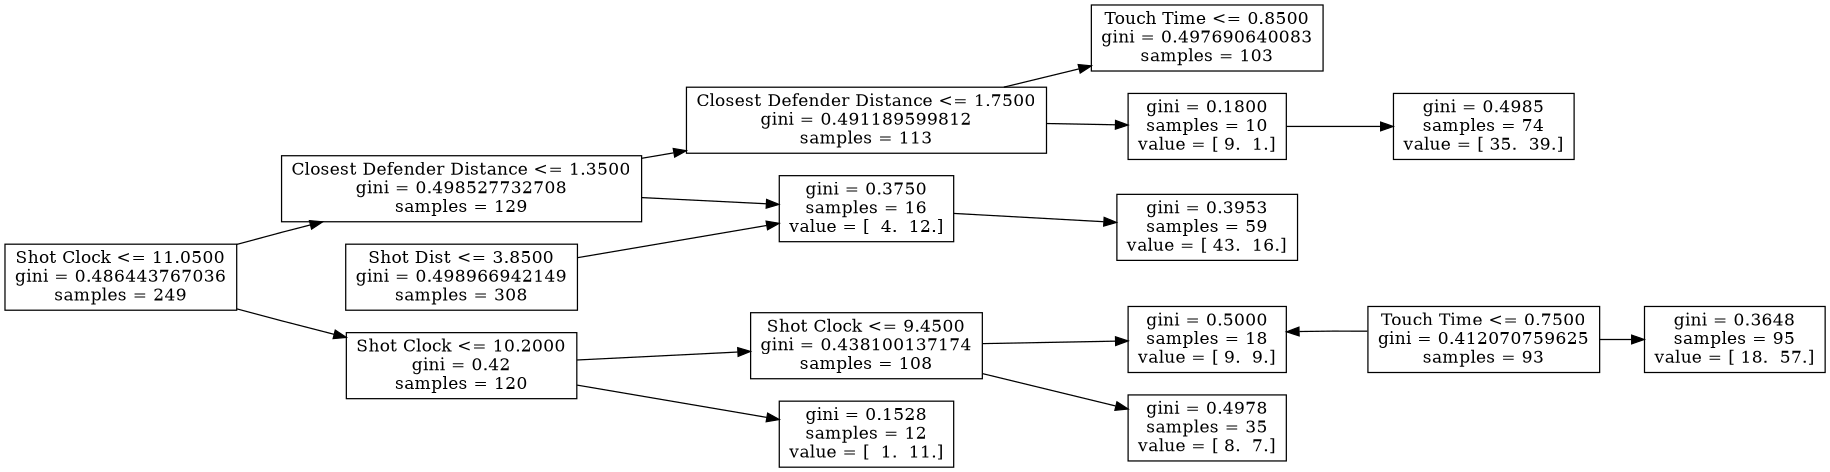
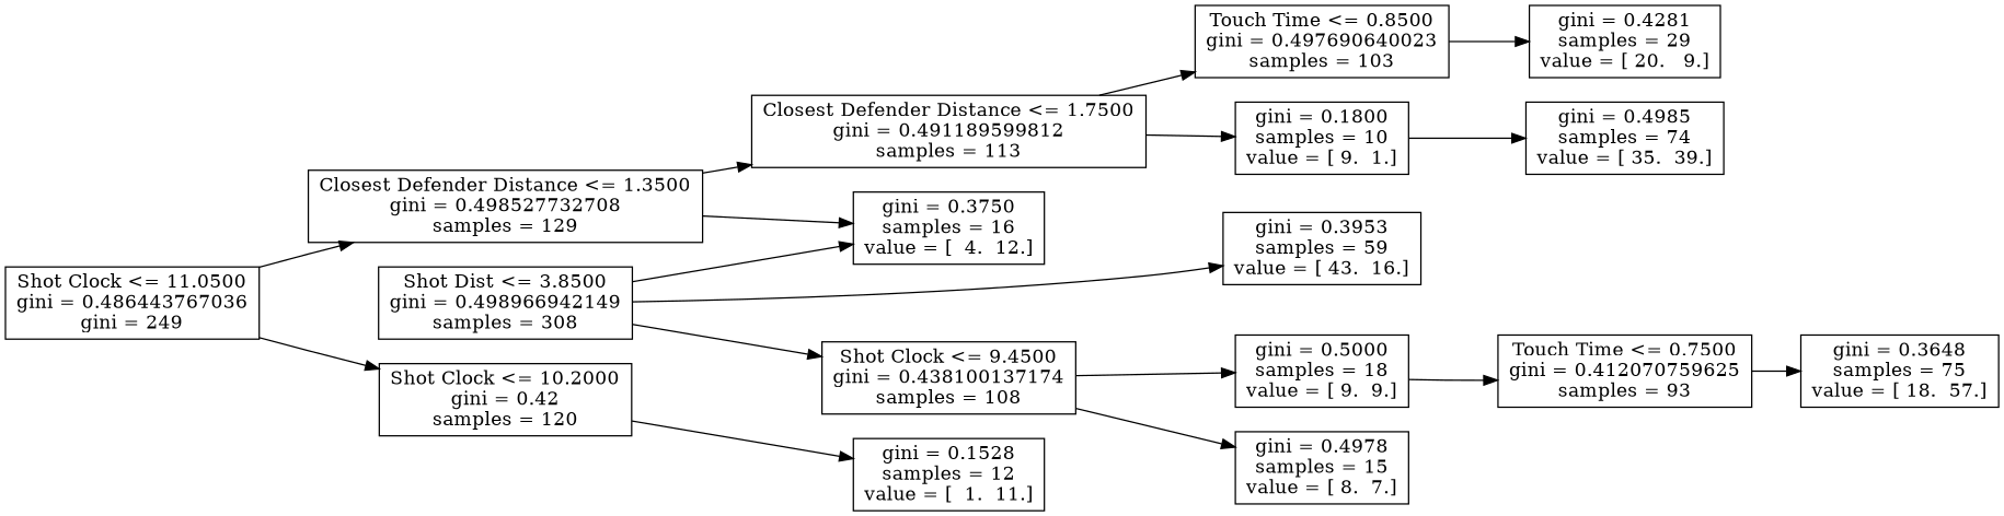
  digraph {
    rankdir=LR
    node [shape=box]
    n1 [label="Shot Dist <= 3.8500\ngini = 0.498966942149\nsamples = 308"]
    n2 [label="gini = 0.3953\nsamples = 59\nvalue = [ 43.  16.]"]
    n3 [label="gini = 0.3750\nsamples = 16\nvalue = [  4.  12.]"]
-   n4 [label="Shot Clock <= 11.0500\ngini = 0.486443767036\nsamples = 249"]
+   n4 [label="Shot Clock <= 11.0500\ngini = 0.486443767036\ngini = 249"]
    n5 [label="Shot Clock <= 10.2000\ngini = 0.42\nsamples = 120"]
    n6 [label="Closest Defender Distance <= 1.3500\ngini = 0.498527732708\nsamples = 129"]
    n7 [label="Shot Clock <= 9.4500\ngini = 0.438100137174\nsamples = 108"]
    n8 [label="gini = 0.1528\nsamples = 12\nvalue = [  1.  11.]"]
    n9 [label="Closest Defender Distance <= 1.7500\ngini = 0.491189599812\nsamples = 113"]
-   n10 [label="gini = 0.4978\nsamples = 35\nvalue = [ 8.  7.]"]
+   n10 [label="gini = 0.4978\nsamples = 15\nvalue = [ 8.  7.]"]
    n11 [label="gini = 0.5000\nsamples = 18\nvalue = [ 9.  9.]"]
    n12 [label="Touch Time <= 0.7500\ngini = 0.412070759625\nsamples = 93"]
-   n13 [label="gini = 0.3648\nsamples = 95\nvalue = [ 18.  57.]"]
+   n13 [label="gini = 0.3648\nsamples = 75\nvalue = [ 18.  57.]"]
    n14 [label="gini = 0.1800\nsamples = 10\nvalue = [ 9.  1.]"]
-   n15 [label="Touch Time <= 0.8500\ngini = 0.497690640083\nsamples = 103"]
+   n15 [label="Touch Time <= 0.8500\ngini = 0.497690640023\nsamples = 103"]
    n16 [label="gini = 0.4985\nsamples = 74\nvalue = [ 35.  39.]"]
-   n3 -> n2
+   n17 [label="gini = 0.4281\nsamples = 29\nvalue = [ 20.   9.]"]
+   n1 -> n2
    n1 -> n3
    n4 -> n5
    n4 -> n6
-   n5 -> n7
+   n1 -> n7
    n5 -> n8
    n6 -> n3
    n6 -> n9
    n7 -> n10
    n7 -> n11
    n9 -> n14
    n9 -> n15
-   n12 -> n11
+   n11 -> n12
    n12 -> n13
    n14 -> n16
+   n15 -> n17
  }
